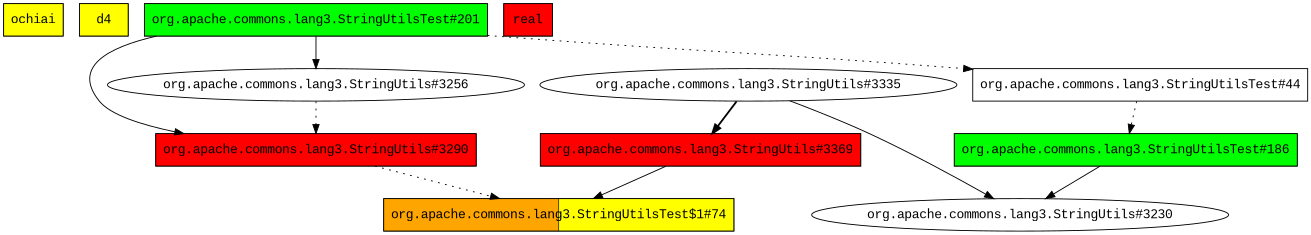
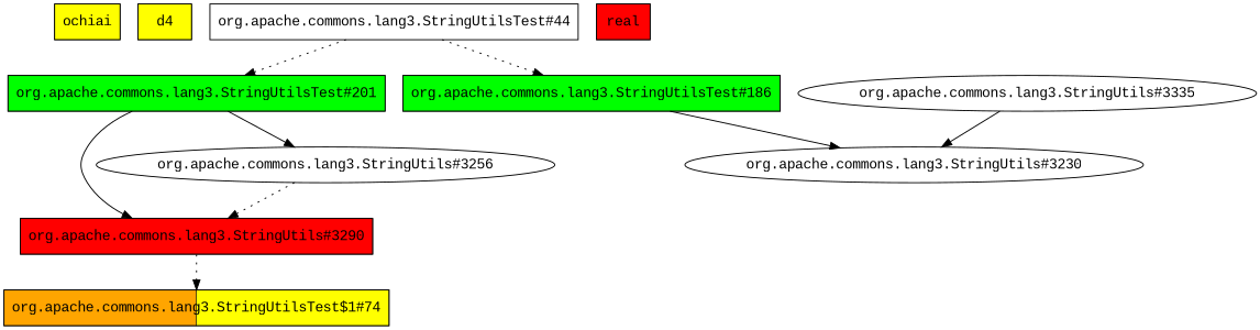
  digraph {
    fontname="Liberation Mono"
    node [fontname="Liberation Mono" shape=box style=striped]
    edge [fontname="Liberation Mono"]
    ochiai [fillcolor=yellow]
    d4 [fillcolor=yellow]
    "org.apache.commons.lang3.StringUtilsTest$1#74" [fillcolor="orange:yellow"]
-   "org.apache.commons.lang3.StringUtils#3369" [fillcolor=red]
    "org.apache.commons.lang3.StringUtils#3290" [fillcolor=red]
    "org.apache.commons.lang3.StringUtilsTest#201" [fillcolor=green]
    "org.apache.commons.lang3.StringUtils#3256" [shape="" style=""]
    real [fillcolor=red]
    "org.apache.commons.lang3.StringUtilsTest#186" [fillcolor=green]
    "org.apache.commons.lang3.StringUtils#3230" [shape="" style=""]
    "org.apache.commons.lang3.StringUtils#3335" [shape="" style=""]
    "org.apache.commons.lang3.StringUtilsTest#44" [style=""]
-   "org.apache.commons.lang3.StringUtils#3369" -> "org.apache.commons.lang3.StringUtilsTest$1#74"
    "org.apache.commons.lang3.StringUtils#3290" -> "org.apache.commons.lang3.StringUtilsTest$1#74" [style=dotted]
    "org.apache.commons.lang3.StringUtilsTest#201" -> "org.apache.commons.lang3.StringUtils#3290"
    "org.apache.commons.lang3.StringUtilsTest#201" -> "org.apache.commons.lang3.StringUtils#3256"
    "org.apache.commons.lang3.StringUtils#3256" -> "org.apache.commons.lang3.StringUtils#3290" [style=dotted]
    "org.apache.commons.lang3.StringUtilsTest#186" -> "org.apache.commons.lang3.StringUtils#3230"
-   "org.apache.commons.lang3.StringUtils#3335" -> "org.apache.commons.lang3.StringUtils#3369" [style=bold]
    "org.apache.commons.lang3.StringUtils#3335" -> "org.apache.commons.lang3.StringUtils#3230"
-   "org.apache.commons.lang3.StringUtilsTest#201" -> "org.apache.commons.lang3.StringUtilsTest#44" [style=dotted]
+   "org.apache.commons.lang3.StringUtilsTest#44" -> "org.apache.commons.lang3.StringUtilsTest#201" [style=dotted]
    "org.apache.commons.lang3.StringUtilsTest#44" -> "org.apache.commons.lang3.StringUtilsTest#186" [style=dotted]
  }
